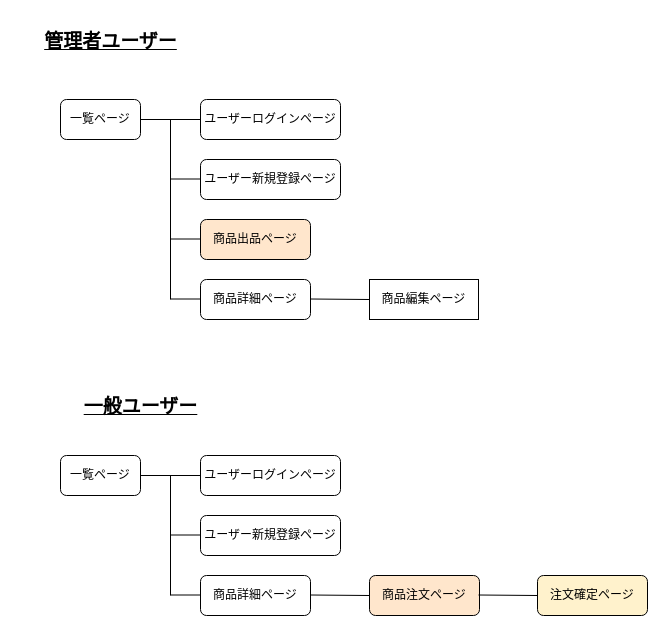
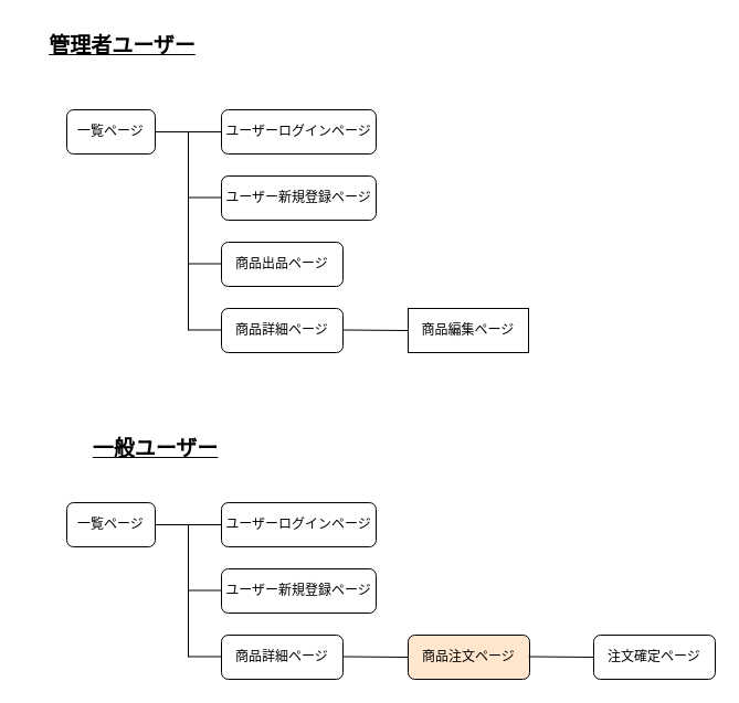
  <mxCell id="0" />
  <mxCell id="1" parent="0" />
  <mxCell id="2" value="一覧ページ" style="rounded=1;whiteSpace=wrap;html=1;" parent="1" vertex="1"><mxGeometry x="60" y="99" width="80" height="40" as="geometry" /></mxCell>
  <mxCell id="3" value="ユーザーログインページ" style="rounded=1;whiteSpace=wrap;html=1;" parent="1" vertex="1"><mxGeometry x="200" y="99" width="140" height="40" as="geometry" /></mxCell>
  <mxCell id="4" value="ユーザー新規登録ページ" style="rounded=1;whiteSpace=wrap;html=1;" vertex="1" parent="1"><mxGeometry x="200" y="159" width="140" height="40" as="geometry" /></mxCell>
  <mxCell id="5" value="商品詳細ページ" style="rounded=1;whiteSpace=wrap;html=1;" vertex="1" parent="1"><mxGeometry x="200" y="279" width="110" height="40" as="geometry" /></mxCell>
  <mxCell id="6" value="商品編集ページ" style="whiteSpace=wrap;html=1;rounded=0;" vertex="1" parent="1"><mxGeometry x="369" y="279" width="109" height="40" as="geometry" /></mxCell>
- <mxCell id="7" value="商品出品ページ" style="rounded=1;whiteSpace=wrap;html=1;fillColor=#ffe6cc;" vertex="1" parent="1"><mxGeometry x="200" y="219" width="110" height="40" as="geometry" /></mxCell>
+ <mxCell id="7" value="商品出品ページ" style="rounded=1;whiteSpace=wrap;html=1;" vertex="1" parent="1"><mxGeometry x="200" y="219" width="110" height="40" as="geometry" /></mxCell>
  <mxCell id="8" value="" style="endArrow=none;html=1;exitX=1;exitY=0.5;exitDx=0;exitDy=0;entryX=0;entryY=0.5;entryDx=0;entryDy=0;" edge="1" parent="1" source="2" target="3"><mxGeometry width="50" height="50" relative="1" as="geometry"><mxPoint x="150" y="119" as="sourcePoint" /><mxPoint x="190" y="119" as="targetPoint" /></mxGeometry></mxCell>
  <mxCell id="9" value="" style="endArrow=none;html=1;" edge="1" parent="1"><mxGeometry width="50" height="50" relative="1" as="geometry"><mxPoint x="170" y="299" as="sourcePoint" /><mxPoint x="170" y="119" as="targetPoint" /></mxGeometry></mxCell>
  <mxCell id="10" value="" style="endArrow=none;html=1;" edge="1" parent="1"><mxGeometry width="50" height="50" relative="1" as="geometry"><mxPoint x="170" y="178.5" as="sourcePoint" /><mxPoint x="200" y="178.5" as="targetPoint" /></mxGeometry></mxCell>
  <mxCell id="11" value="" style="endArrow=none;html=1;" edge="1" parent="1"><mxGeometry width="50" height="50" relative="1" as="geometry"><mxPoint x="170" y="238.5" as="sourcePoint" /><mxPoint x="200" y="238.5" as="targetPoint" /></mxGeometry></mxCell>
  <mxCell id="12" value="" style="endArrow=none;html=1;entryX=0;entryY=0.5;entryDx=0;entryDy=0;" edge="1" parent="1" target="6"><mxGeometry width="50" height="50" relative="1" as="geometry"><mxPoint x="310" y="298.5" as="sourcePoint" /><mxPoint x="340" y="298.5" as="targetPoint" /></mxGeometry></mxCell>
  <mxCell id="13" value="" style="endArrow=none;html=1;" edge="1" parent="1"><mxGeometry width="50" height="50" relative="1" as="geometry"><mxPoint x="170" y="298.5" as="sourcePoint" /><mxPoint x="200" y="298.5" as="targetPoint" /></mxGeometry></mxCell>
  <mxCell id="14" value="&lt;font style=&quot;font-size: 19px&quot;&gt;&lt;u&gt;管理者ユーザー&lt;/u&gt;&lt;/font&gt;" style="text;strokeColor=none;fillColor=none;html=1;fontSize=24;fontStyle=1;verticalAlign=middle;align=center;" vertex="1" parent="1"><mxGeometry x="20" y="20" width="180" height="40" as="geometry" /></mxCell>
  <mxCell id="15" value="&lt;font style=&quot;font-size: 19px&quot;&gt;&lt;u&gt;一般ユーザー&lt;/u&gt;&lt;/font&gt;" style="text;strokeColor=none;fillColor=none;html=1;fontSize=24;fontStyle=1;verticalAlign=middle;align=center;" vertex="1" parent="1"><mxGeometry x="50" y="385" width="180" height="40" as="geometry" /></mxCell>
  <mxCell id="16" value="一覧ページ" style="rounded=1;whiteSpace=wrap;html=1;" vertex="1" parent="1"><mxGeometry x="60" y="455" width="80" height="40" as="geometry" /></mxCell>
  <mxCell id="17" value="ユーザーログインページ" style="rounded=1;whiteSpace=wrap;html=1;" vertex="1" parent="1"><mxGeometry x="200" y="455" width="140" height="40" as="geometry" /></mxCell>
  <mxCell id="18" value="ユーザー新規登録ページ" style="rounded=1;whiteSpace=wrap;html=1;" vertex="1" parent="1"><mxGeometry x="200" y="515" width="140" height="40" as="geometry" /></mxCell>
  <mxCell id="19" value="商品詳細ページ" style="rounded=1;whiteSpace=wrap;html=1;" vertex="1" parent="1"><mxGeometry x="200" y="575" width="110" height="40" as="geometry" /></mxCell>
  <mxCell id="20" value="" style="endArrow=none;html=1;exitX=1;exitY=0.5;exitDx=0;exitDy=0;entryX=0;entryY=0.5;entryDx=0;entryDy=0;" edge="1" source="16" target="17" parent="1"><mxGeometry width="50" height="50" relative="1" as="geometry"><mxPoint x="150" y="475" as="sourcePoint" /><mxPoint x="190" y="475" as="targetPoint" /></mxGeometry></mxCell>
  <mxCell id="21" value="" style="endArrow=none;html=1;" edge="1" parent="1"><mxGeometry width="50" height="50" relative="1" as="geometry"><mxPoint x="170" y="595" as="sourcePoint" /><mxPoint x="170" y="475" as="targetPoint" /></mxGeometry></mxCell>
  <mxCell id="22" value="" style="endArrow=none;html=1;" edge="1" parent="1"><mxGeometry width="50" height="50" relative="1" as="geometry"><mxPoint x="170" y="534.5" as="sourcePoint" /><mxPoint x="200" y="534.5" as="targetPoint" /></mxGeometry></mxCell>
  <mxCell id="23" value="" style="endArrow=none;html=1;" edge="1" parent="1"><mxGeometry width="50" height="50" relative="1" as="geometry"><mxPoint x="170" y="594.5" as="sourcePoint" /><mxPoint x="200" y="594.5" as="targetPoint" /></mxGeometry></mxCell>
  <mxCell id="24" value="商品注文ページ" style="rounded=1;whiteSpace=wrap;html=1;fillColor=#ffe6cc;" vertex="1" parent="1"><mxGeometry x="369" y="575" width="110" height="40" as="geometry" /></mxCell>
  <mxCell id="25" value="" style="endArrow=none;html=1;entryX=0;entryY=0.5;entryDx=0;entryDy=0;" edge="1" parent="1"><mxGeometry width="50" height="50" relative="1" as="geometry"><mxPoint x="310" y="594.5" as="sourcePoint" /><mxPoint x="369" y="595" as="targetPoint" /></mxGeometry></mxCell>
- <mxCell id="26" value="注文確定ページ" style="rounded=1;whiteSpace=wrap;html=1;fillColor=#fff2cc;" vertex="1" parent="1"><mxGeometry x="537" y="575" width="110" height="40" as="geometry" /></mxCell>
+ <mxCell id="26" value="注文確定ページ" style="rounded=1;whiteSpace=wrap;html=1;" vertex="1" parent="1"><mxGeometry x="537" y="575" width="110" height="40" as="geometry" /></mxCell>
  <mxCell id="27" value="" style="endArrow=none;html=1;entryX=0;entryY=0.5;entryDx=0;entryDy=0;" edge="1" parent="1"><mxGeometry width="50" height="50" relative="1" as="geometry"><mxPoint x="478" y="594.5" as="sourcePoint" /><mxPoint x="537" y="595" as="targetPoint" /></mxGeometry></mxCell>
